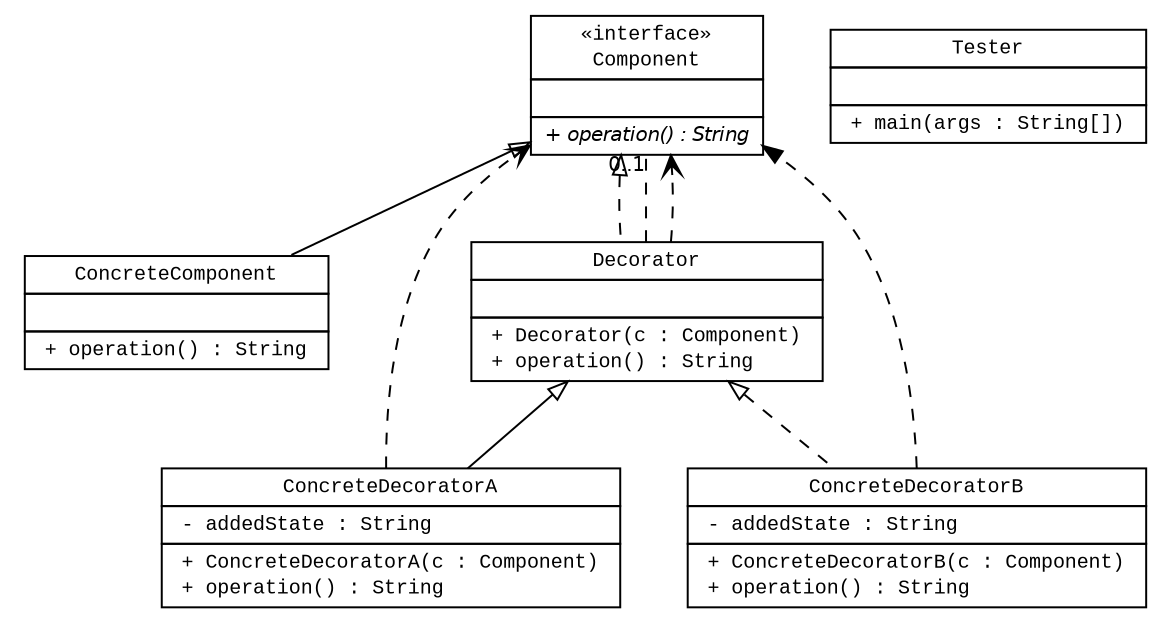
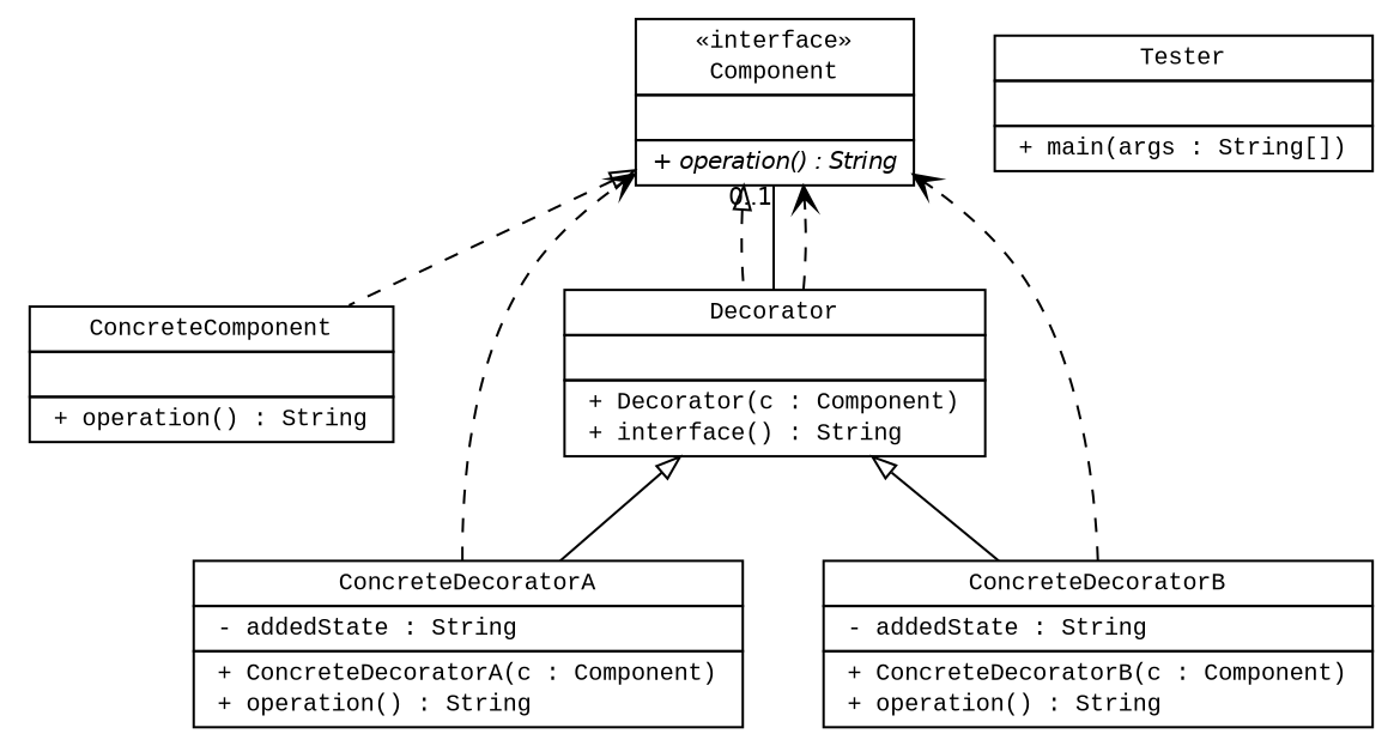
  digraph {
    nodesep=0.25
    ranksep=0.5
    fontname="Liberation Mono"
    node [fontcolor=black fontname="Liberation Mono" fontsize=10.0 shape=plaintext]
    edge [fontname="Liberation Mono" fontsize=10 headport=p labelfontname=Helvetica labelfontsize=10 style=dashed tailport=p]
    n1 [label=<<table title="Component" border="0" cellborder="1" cellspacing="0" cellpadding="2" port="p"> 		<tr><td><table border="0" cellspacing="0" cellpadding="1"> <tr><td align="center" balign="center"> &#171;interface&#187; </td></tr> <tr><td align="center" balign="center"> Component </td></tr> 		</table></td></tr> 		<tr><td><table border="0" cellspacing="0" cellpadding="1"> <tr><td align="left" balign="left">  </td></tr> 		</table></td></tr> 		<tr><td><table border="0" cellspacing="0" cellpadding="1"> <tr><td align="left" balign="left"><font face="Helvetica-Oblique" point-size="10.0"> + operation() : String </font></td></tr> 		</table></td></tr> 		</table>>]
    n2 [label=<<table title="ConcreteComponent" border="0" cellborder="1" cellspacing="0" cellpadding="2" port="p"> 		<tr><td><table border="0" cellspacing="0" cellpadding="1"> <tr><td align="center" balign="center"> ConcreteComponent </td></tr> 		</table></td></tr> 		<tr><td><table border="0" cellspacing="0" cellpadding="1"> <tr><td align="left" balign="left">  </td></tr> 		</table></td></tr> 		<tr><td><table border="0" cellspacing="0" cellpadding="1"> <tr><td align="left" balign="left"> + operation() : String </td></tr> 		</table></td></tr> 		</table>>]
-   n3 [label=<<table title="Decorator" border="0" cellborder="1" cellspacing="0" cellpadding="2" port="p"> 		<tr><td><table border="0" cellspacing="0" cellpadding="1"> <tr><td align="center" balign="center"> Decorator </td></tr> 		</table></td></tr> 		<tr><td><table border="0" cellspacing="0" cellpadding="1"> <tr><td align="left" balign="left">  </td></tr> 		</table></td></tr> 		<tr><td><table border="0" cellspacing="0" cellpadding="1"> <tr><td align="left" balign="left"> + Decorator(c : Component) </td></tr> <tr><td align="left" balign="left"> + operation() : String </td></tr> 		</table></td></tr> 		</table>>]
+   n3 [label=<<table title="Decorator" border="0" cellborder="1" cellspacing="0" cellpadding="2" port="p"> 		<tr><td><table border="0" cellspacing="0" cellpadding="1"> <tr><td align="center" balign="center"> Decorator </td></tr> 		</table></td></tr> 		<tr><td><table border="0" cellspacing="0" cellpadding="1"> <tr><td align="left" balign="left">  </td></tr> 		</table></td></tr> 		<tr><td><table border="0" cellspacing="0" cellpadding="1"> <tr><td align="left" balign="left"> + Decorator(c : Component) </td></tr> <tr><td align="left" balign="left"> + interface() : String </td></tr> 		</table></td></tr> 		</table>>]
    n4 [label=<<table title="ConcreteDecoratorA" border="0" cellborder="1" cellspacing="0" cellpadding="2" port="p"> 		<tr><td><table border="0" cellspacing="0" cellpadding="1"> <tr><td align="center" balign="center"> ConcreteDecoratorA </td></tr> 		</table></td></tr> 		<tr><td><table border="0" cellspacing="0" cellpadding="1"> <tr><td align="left" balign="left"> - addedState : String </td></tr> 		</table></td></tr> 		<tr><td><table border="0" cellspacing="0" cellpadding="1"> <tr><td align="left" balign="left"> + ConcreteDecoratorA(c : Component) </td></tr> <tr><td align="left" balign="left"> + operation() : String </td></tr> 		</table></td></tr> 		</table>>]
    n5 [label=<<table title="ConcreteDecoratorB" border="0" cellborder="1" cellspacing="0" cellpadding="2" port="p"> 		<tr><td><table border="0" cellspacing="0" cellpadding="1"> <tr><td align="center" balign="center"> ConcreteDecoratorB </td></tr> 		</table></td></tr> 		<tr><td><table border="0" cellspacing="0" cellpadding="1"> <tr><td align="left" balign="left"> - addedState : String </td></tr> 		</table></td></tr> 		<tr><td><table border="0" cellspacing="0" cellpadding="1"> <tr><td align="left" balign="left"> + ConcreteDecoratorB(c : Component) </td></tr> <tr><td align="left" balign="left"> + operation() : String </td></tr> 		</table></td></tr> 		</table>>]
    n6 [label=<<table title="Tester" border="0" cellborder="1" cellspacing="0" cellpadding="2" port="p"> 		<tr><td><table border="0" cellspacing="0" cellpadding="1"> <tr><td align="center" balign="center"> Tester </td></tr> 		</table></td></tr> 		<tr><td><table border="0" cellspacing="0" cellpadding="1"> <tr><td align="left" balign="left">  </td></tr> 		</table></td></tr> 		<tr><td><table border="0" cellspacing="0" cellpadding="1"> <tr><td align="left" balign="left"> + main(args : String[]) </td></tr> 		</table></td></tr> 		</table>>]
-   n1 -> n2 [arrowtail=empty dir=back style=solid]
+   n1 -> n2 [arrowtail=empty dir=back]
    n1 -> n3 [arrowtail=empty dir=back]
-   n3 -> n1 [arrowhead=none color=black fontcolor=black fontsize=10.0 headlabel="0..1"]
+   n3 -> n1 [arrowhead=none color=black fontcolor=black fontsize=10.0 headlabel="0..1" style=""]
    n3 -> n1 [arrowhead=open color=black fontcolor=black fontsize=10.0]
    n3 -> n4 [arrowtail=empty dir=back style=""]
-   n3 -> n5 [arrowtail=empty dir=back]
+   n3 -> n5 [arrowtail=empty dir=back style=""]
    n4 -> n1 [arrowhead=open color=black fontcolor=black fontsize=10.0]
-   n5 -> n1 [arrowhead=normal color=black fontcolor=black fontsize=10.0]
+   n5 -> n1 [arrowhead=open color=black fontcolor=black fontsize=10.0]
  }
